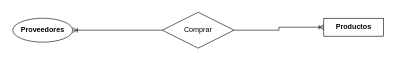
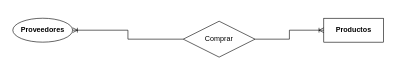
  <mxCell id="0" />
  <mxCell id="1" parent="0" />
  <mxCell id="2" style="edgeStyle=orthogonalEdgeStyle;rounded=0;orthogonalLoop=1;jettySize=auto;html=1;exitX=1;exitY=0.5;exitDx=0;exitDy=0;entryX=0;entryY=0.5;entryDx=0;entryDy=0;endArrow=none;endFill=0;startArrow=ERoneToMany;startFill=0;" edge="1" parent="1" source="3" target="6"><mxGeometry relative="1" as="geometry" /></mxCell>
  <mxCell id="3" value="&lt;b&gt;Proveedores&lt;/b&gt;" style="ellipse;whiteSpace=wrap;html=1;align=center;" vertex="1" parent="1"><mxGeometry x="20" y="30" width="100" height="40" as="geometry" /></mxCell>
- <mxCell id="4" value="&lt;b&gt;Productos&lt;/b&gt;" style="whiteSpace=wrap;html=1;align=center;" vertex="1" parent="1"><mxGeometry x="540" y="30" width="100" height="30" as="geometry" /></mxCell>
+ <mxCell id="4" value="&lt;b&gt;Productos&lt;/b&gt;" style="whiteSpace=wrap;html=1;align=center;" vertex="1" parent="1"><mxGeometry x="540" y="30" width="100" height="40" as="geometry" /></mxCell>
  <mxCell id="5" style="edgeStyle=orthogonalEdgeStyle;rounded=0;orthogonalLoop=1;jettySize=auto;html=1;exitX=1;exitY=0.5;exitDx=0;exitDy=0;entryX=0;entryY=0.5;entryDx=0;entryDy=0;endArrow=ERoneToMany;endFill=0;" edge="1" parent="1" source="6" target="4"><mxGeometry relative="1" as="geometry" /></mxCell>
- <mxCell id="6" value="Comprar" style="shape=rhombus;perimeter=rhombusPerimeter;whiteSpace=wrap;html=1;align=center;" vertex="1" parent="1"><mxGeometry x="270" y="20" width="120" height="60" as="geometry" /></mxCell>
+ <mxCell id="6" value="Comprar" style="shape=rhombus;perimeter=rhombusPerimeter;whiteSpace=wrap;html=1;align=center;" vertex="1" parent="1"><mxGeometry x="305" y="35" width="120" height="60" as="geometry" /></mxCell>
